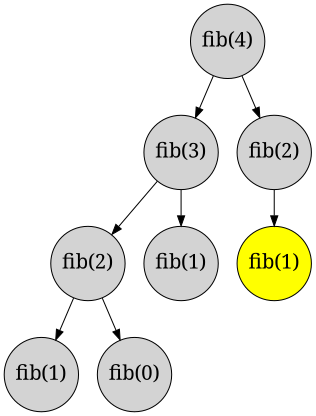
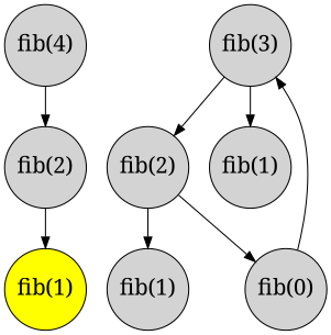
  digraph {
    fontname="Noto Serif"
    node [fillcolor=lightgray fontname="Noto Serif" fontsize=20 shape=circle style=filled]
    edge [fontname="Noto Serif"]
    n1 [height=1.0 label="fib(4)" width=1.0]
    n2 [height=1.0 label="fib(3)" width=1.0]
    n3 [height=1.0 label="fib(2)" width=1.0]
    n4 [height=1.0 label="fib(2)" width=1.0]
    n5 [height=1.0 label="fib(1)" width=1.0]
    n6 [fillcolor=yellow height=1.0 label="fib(1)" width=1.0]
    n7 [height=1.0 label="fib(1)" width=1.0]
    n8 [height=1.0 label="fib(0)" width=1.0]
-   n1 -> n2
+   n8 -> n2
    n1 -> n3
    n2 -> n4
    n2 -> n5
    n3 -> n6
    n4 -> n7
    n4 -> n8
  }
